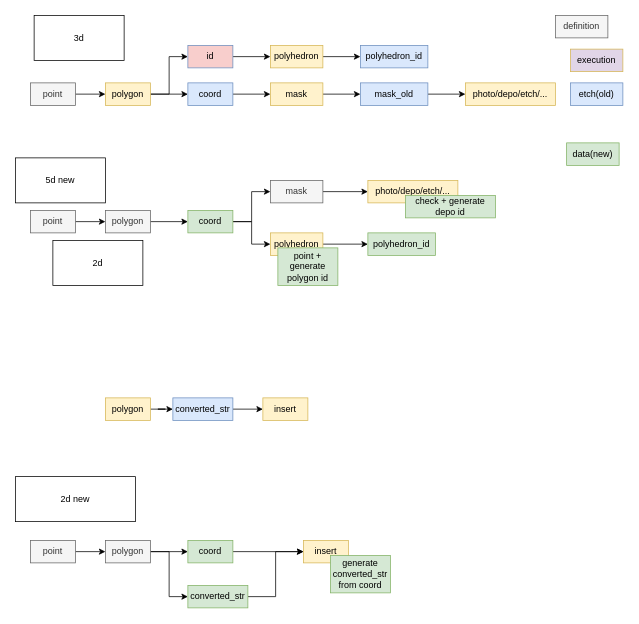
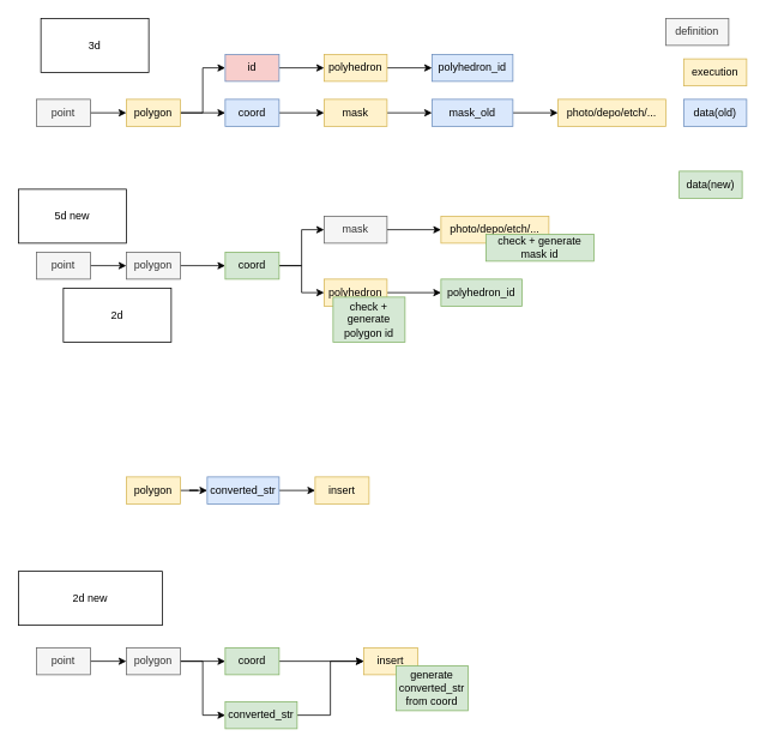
  <mxCell id="0" />
  <mxCell id="1" parent="0" />
  <mxCell id="2" style="edgeStyle=orthogonalEdgeStyle;rounded=0;orthogonalLoop=1;jettySize=auto;html=1;entryX=0;entryY=0.5;entryDx=0;entryDy=0;" parent="1" source="3" target="6" edge="1"><mxGeometry relative="1" as="geometry" /></mxCell>
  <mxCell id="3" value="point" style="rounded=0;whiteSpace=wrap;html=1;fillColor=#f5f5f5;fontColor=#333333;strokeColor=#666666;" parent="1" vertex="1"><mxGeometry x="40" y="110" width="60" height="30" as="geometry" /></mxCell>
  <mxCell id="4" style="edgeStyle=orthogonalEdgeStyle;rounded=0;orthogonalLoop=1;jettySize=auto;html=1;entryX=0;entryY=0.5;entryDx=0;entryDy=0;" parent="1" source="6" target="10" edge="1"><mxGeometry relative="1" as="geometry" /></mxCell>
  <mxCell id="5" style="edgeStyle=orthogonalEdgeStyle;rounded=0;orthogonalLoop=1;jettySize=auto;html=1;exitX=1;exitY=0.5;exitDx=0;exitDy=0;entryX=0;entryY=0.5;entryDx=0;entryDy=0;" parent="1" source="6" target="8" edge="1"><mxGeometry relative="1" as="geometry" /></mxCell>
  <mxCell id="6" value="polygon" style="rounded=0;whiteSpace=wrap;html=1;fillColor=#fff2cc;strokeColor=#d6b656;" parent="1" vertex="1"><mxGeometry x="140" y="110" width="60" height="30" as="geometry" /></mxCell>
  <mxCell id="7" style="edgeStyle=orthogonalEdgeStyle;rounded=0;orthogonalLoop=1;jettySize=auto;html=1;entryX=0;entryY=0.5;entryDx=0;entryDy=0;" parent="1" source="8" target="12" edge="1"><mxGeometry relative="1" as="geometry" /></mxCell>
  <mxCell id="8" value="id" style="rounded=0;whiteSpace=wrap;html=1;fillColor=#f8cecc;strokeColor=#6c8ebf;" parent="1" vertex="1"><mxGeometry x="250" y="60" width="60" height="30" as="geometry" /></mxCell>
  <mxCell id="9" style="edgeStyle=orthogonalEdgeStyle;rounded=0;orthogonalLoop=1;jettySize=auto;html=1;exitX=1;exitY=0.5;exitDx=0;exitDy=0;entryX=0;entryY=0.5;entryDx=0;entryDy=0;" parent="1" source="10" target="14" edge="1"><mxGeometry relative="1" as="geometry" /></mxCell>
  <mxCell id="10" value="coord" style="rounded=0;whiteSpace=wrap;html=1;fillColor=#dae8fc;strokeColor=#6c8ebf;" parent="1" vertex="1"><mxGeometry x="250" y="110" width="60" height="30" as="geometry" /></mxCell>
  <mxCell id="11" style="edgeStyle=orthogonalEdgeStyle;rounded=0;orthogonalLoop=1;jettySize=auto;html=1;exitX=1;exitY=0.5;exitDx=0;exitDy=0;entryX=0;entryY=0.5;entryDx=0;entryDy=0;" parent="1" source="12" target="47" edge="1"><mxGeometry relative="1" as="geometry" /></mxCell>
  <mxCell id="12" value="polyhedron" style="rounded=0;whiteSpace=wrap;html=1;fillColor=#fff2cc;strokeColor=#d6b656;" parent="1" vertex="1"><mxGeometry x="360" y="60" width="70" height="30" as="geometry" /></mxCell>
  <mxCell id="13" style="edgeStyle=orthogonalEdgeStyle;rounded=0;orthogonalLoop=1;jettySize=auto;html=1;exitX=1;exitY=0.5;exitDx=0;exitDy=0;entryX=0;entryY=0.5;entryDx=0;entryDy=0;" parent="1" source="14" target="49" edge="1"><mxGeometry relative="1" as="geometry" /></mxCell>
  <mxCell id="14" value="mask" style="rounded=0;whiteSpace=wrap;html=1;fillColor=#fff2cc;strokeColor=#d6b656;" parent="1" vertex="1"><mxGeometry x="360" y="110" width="70" height="30" as="geometry" /></mxCell>
  <mxCell id="15" style="edgeStyle=orthogonalEdgeStyle;rounded=0;orthogonalLoop=1;jettySize=auto;html=1;entryX=0;entryY=0.5;entryDx=0;entryDy=0;" parent="1" source="16" target="18" edge="1"><mxGeometry relative="1" as="geometry" /></mxCell>
  <mxCell id="16" value="point" style="rounded=0;whiteSpace=wrap;html=1;fillColor=#f5f5f5;fontColor=#333333;strokeColor=#666666;" parent="1" vertex="1"><mxGeometry x="40" y="280" width="60" height="30" as="geometry" /></mxCell>
  <mxCell id="17" style="edgeStyle=orthogonalEdgeStyle;rounded=0;orthogonalLoop=1;jettySize=auto;html=1;entryX=0;entryY=0.5;entryDx=0;entryDy=0;" parent="1" source="18" target="21" edge="1"><mxGeometry relative="1" as="geometry" /></mxCell>
  <mxCell id="18" value="polygon" style="rounded=0;whiteSpace=wrap;html=1;fillColor=#f5f5f5;fontColor=#333333;strokeColor=#666666;" parent="1" vertex="1"><mxGeometry x="140" y="280" width="60" height="30" as="geometry" /></mxCell>
  <mxCell id="19" style="edgeStyle=orthogonalEdgeStyle;rounded=0;orthogonalLoop=1;jettySize=auto;html=1;exitX=1;exitY=0.5;exitDx=0;exitDy=0;entryX=0;entryY=0.5;entryDx=0;entryDy=0;" parent="1" source="21" target="23" edge="1"><mxGeometry relative="1" as="geometry" /></mxCell>
  <mxCell id="20" style="edgeStyle=orthogonalEdgeStyle;rounded=0;orthogonalLoop=1;jettySize=auto;html=1;exitX=1;exitY=0.5;exitDx=0;exitDy=0;" parent="1" source="21" target="25" edge="1"><mxGeometry relative="1" as="geometry" /></mxCell>
  <mxCell id="21" value="coord" style="rounded=0;whiteSpace=wrap;html=1;fillColor=#d5e8d4;strokeColor=#82b366;" parent="1" vertex="1"><mxGeometry x="250" y="280" width="60" height="30" as="geometry" /></mxCell>
  <mxCell id="22" style="edgeStyle=orthogonalEdgeStyle;rounded=0;orthogonalLoop=1;jettySize=auto;html=1;entryX=0;entryY=0.5;entryDx=0;entryDy=0;" parent="1" source="23" target="56" edge="1"><mxGeometry relative="1" as="geometry" /></mxCell>
  <mxCell id="23" value="mask" style="rounded=0;whiteSpace=wrap;html=1;fillColor=#f5f5f5;strokeColor=#666666;fontColor=#333333;" parent="1" vertex="1"><mxGeometry x="360" y="240" width="70" height="30" as="geometry" /></mxCell>
  <mxCell id="24" style="edgeStyle=orthogonalEdgeStyle;rounded=0;orthogonalLoop=1;jettySize=auto;html=1;entryX=0;entryY=0.5;entryDx=0;entryDy=0;" parent="1" source="25" target="46" edge="1"><mxGeometry relative="1" as="geometry" /></mxCell>
  <mxCell id="25" value="polyhedron" style="rounded=0;whiteSpace=wrap;html=1;fillColor=#fff2cc;strokeColor=#d6b656;" parent="1" vertex="1"><mxGeometry x="360" y="310" width="70" height="30" as="geometry" /></mxCell>
- <mxCell id="26" value="point + generate polygon id" style="rounded=0;whiteSpace=wrap;html=1;fillColor=#d5e8d4;strokeColor=#82b366;" parent="1" vertex="1"><mxGeometry x="370" y="330" width="80" height="50" as="geometry" /></mxCell>
+ <mxCell id="26" value="check + generate polygon id" style="rounded=0;whiteSpace=wrap;html=1;fillColor=#d5e8d4;strokeColor=#82b366;" parent="1" vertex="1"><mxGeometry x="370" y="330" width="80" height="50" as="geometry" /></mxCell>
  <mxCell id="27" value="3d" style="rounded=0;whiteSpace=wrap;html=1;" parent="1" vertex="1"><mxGeometry x="45" y="20" width="120" height="60" as="geometry" /></mxCell>
  <mxCell id="28" value="5d new" style="rounded=0;whiteSpace=wrap;html=1;" parent="1" vertex="1"><mxGeometry y="210" width="120" height="60" as="geometry" x="20" /></mxCell>
  <mxCell id="29" value="2d" style="rounded=0;whiteSpace=wrap;html=1;" parent="1" vertex="1"><mxGeometry x="70" y="320" width="120" height="60" as="geometry" /></mxCell>
  <mxCell id="30" style="edgeStyle=orthogonalEdgeStyle;rounded=0;orthogonalLoop=1;jettySize=auto;html=1;entryX=0;entryY=0.5;entryDx=0;entryDy=0;" parent="1" source="31" target="34" edge="1"><mxGeometry relative="1" as="geometry" /></mxCell>
  <mxCell id="31" value="polygon" style="rounded=0;whiteSpace=wrap;html=1;fillColor=#fff2cc;strokeColor=#d6b656;" parent="1" vertex="1"><mxGeometry x="140" y="530" width="60" height="30" as="geometry" /></mxCell>
  <mxCell id="32" value="insert" style="rounded=0;whiteSpace=wrap;html=1;fillColor=#fff2cc;strokeColor=#d6b656;" parent="1" vertex="1"><mxGeometry x="350" y="530" width="60" height="30" as="geometry" /></mxCell>
  <mxCell id="33" style="edgeStyle=orthogonalEdgeStyle;rounded=0;orthogonalLoop=1;jettySize=auto;html=1;exitX=1;exitY=0.5;exitDx=0;exitDy=0;entryX=0;entryY=0.5;entryDx=0;entryDy=0;" parent="1" source="34" target="32" edge="1"><mxGeometry relative="1" as="geometry" /></mxCell>
  <mxCell id="34" value="converted_str" style="rounded=0;whiteSpace=wrap;html=1;fillColor=#dae8fc;strokeColor=#6c8ebf;" parent="1" vertex="1"><mxGeometry x="230" y="530" width="80" height="30" as="geometry" /></mxCell>
  <mxCell id="35" value="2d new" style="rounded=0;whiteSpace=wrap;html=1;" parent="1" vertex="1"><mxGeometry x="20" y="635" width="160" height="60" as="geometry" /></mxCell>
  <mxCell id="36" style="edgeStyle=orthogonalEdgeStyle;rounded=0;orthogonalLoop=1;jettySize=auto;html=1;entryX=0;entryY=0.5;entryDx=0;entryDy=0;" parent="1" source="37" target="40" edge="1"><mxGeometry relative="1" as="geometry" /></mxCell>
  <mxCell id="37" value="point" style="rounded=0;whiteSpace=wrap;html=1;fillColor=#f5f5f5;fontColor=#333333;strokeColor=#666666;" parent="1" vertex="1"><mxGeometry x="40" y="720" width="60" height="30" as="geometry" /></mxCell>
  <mxCell id="38" style="edgeStyle=orthogonalEdgeStyle;rounded=0;orthogonalLoop=1;jettySize=auto;html=1;entryX=0;entryY=0.5;entryDx=0;entryDy=0;" parent="1" source="40" target="42" edge="1"><mxGeometry relative="1" as="geometry" /></mxCell>
  <mxCell id="39" style="edgeStyle=orthogonalEdgeStyle;rounded=0;orthogonalLoop=1;jettySize=auto;html=1;entryX=0;entryY=0.5;entryDx=0;entryDy=0;" parent="1" source="40" target="44" edge="1"><mxGeometry relative="1" as="geometry" /></mxCell>
  <mxCell id="40" value="polygon" style="rounded=0;whiteSpace=wrap;html=1;fillColor=#f5f5f5;fontColor=#333333;strokeColor=#666666;" parent="1" vertex="1"><mxGeometry x="140" y="720" width="60" height="30" as="geometry" /></mxCell>
  <mxCell id="41" style="edgeStyle=orthogonalEdgeStyle;rounded=0;orthogonalLoop=1;jettySize=auto;html=1;exitX=1;exitY=0.5;exitDx=0;exitDy=0;entryX=0;entryY=0.5;entryDx=0;entryDy=0;" parent="1" source="42" target="45" edge="1"><mxGeometry relative="1" as="geometry" /></mxCell>
  <mxCell id="42" value="coord" style="rounded=0;whiteSpace=wrap;html=1;fillColor=#d5e8d4;strokeColor=#82b366;" parent="1" vertex="1"><mxGeometry x="250" y="720" width="60" height="30" as="geometry" /></mxCell>
  <mxCell id="43" style="edgeStyle=orthogonalEdgeStyle;rounded=0;orthogonalLoop=1;jettySize=auto;html=1;exitX=1;exitY=0.5;exitDx=0;exitDy=0;entryX=0;entryY=0.5;entryDx=0;entryDy=0;" parent="1" source="44" target="45" edge="1"><mxGeometry relative="1" as="geometry" /></mxCell>
  <mxCell id="44" value="converted_str" style="rounded=0;whiteSpace=wrap;html=1;fillColor=#d5e8d4;strokeColor=#82b366;" parent="1" vertex="1"><mxGeometry x="250" y="780" width="80" height="30" as="geometry" /></mxCell>
  <mxCell id="45" value="insert" style="rounded=0;whiteSpace=wrap;html=1;fillColor=#fff2cc;strokeColor=#d6b656;" parent="1" vertex="1"><mxGeometry x="404" y="720" width="60" height="30" as="geometry" /></mxCell>
  <mxCell id="46" value="polyhedron_id" style="rounded=0;whiteSpace=wrap;html=1;fillColor=#d5e8d4;strokeColor=#82b366;" parent="1" vertex="1"><mxGeometry x="490" y="310" width="90" height="30" as="geometry" /></mxCell>
  <mxCell id="47" value="polyhedron_id" style="rounded=0;whiteSpace=wrap;html=1;fillColor=#dae8fc;strokeColor=#6c8ebf;" parent="1" vertex="1"><mxGeometry x="480" y="60" width="90" height="30" as="geometry" /></mxCell>
  <mxCell id="48" style="edgeStyle=orthogonalEdgeStyle;rounded=0;orthogonalLoop=1;jettySize=auto;html=1;exitX=1;exitY=0.5;exitDx=0;exitDy=0;" parent="1" source="49" target="50" edge="1"><mxGeometry relative="1" as="geometry" /></mxCell>
  <mxCell id="49" value="mask_old" style="rounded=0;whiteSpace=wrap;html=1;fillColor=#dae8fc;strokeColor=#6c8ebf;" parent="1" vertex="1"><mxGeometry x="480" y="110" width="90" height="30" as="geometry" /></mxCell>
  <mxCell id="50" value="photo/depo/etch/..." style="rounded=0;whiteSpace=wrap;html=1;fillColor=#fff2cc;strokeColor=#d6b656;" parent="1" vertex="1"><mxGeometry x="620" y="110" width="120" height="30" as="geometry" /></mxCell>
  <mxCell id="51" value="generate converted_str from coord" style="rounded=0;whiteSpace=wrap;html=1;fillColor=#d5e8d4;strokeColor=#82b366;" parent="1" vertex="1"><mxGeometry x="440" y="740" width="80" height="50" as="geometry" /></mxCell>
  <mxCell id="52" value="definition" style="rounded=0;whiteSpace=wrap;html=1;fillColor=#f5f5f5;fontColor=#333333;strokeColor=#666666;" parent="1" vertex="1"><mxGeometry x="740" y="20" width="70" height="30" as="geometry" /></mxCell>
- <mxCell id="53" value="execution" style="rounded=0;whiteSpace=wrap;html=1;fillColor=#e1d5e7;strokeColor=#d6b656;" parent="1" vertex="1"><mxGeometry x="760" y="65" width="70" height="30" as="geometry" /></mxCell>
+ <mxCell id="53" value="execution" style="rounded=0;whiteSpace=wrap;html=1;fillColor=#fff2cc;strokeColor=#d6b656;" parent="1" vertex="1"><mxGeometry x="760" y="65" width="70" height="30" as="geometry" /></mxCell>
  <mxCell id="54" value="data(new)" style="rounded=0;whiteSpace=wrap;html=1;fillColor=#d5e8d4;strokeColor=#82b366;" parent="1" vertex="1"><mxGeometry x="755" y="190" width="70" height="30" as="geometry" /></mxCell>
- <mxCell id="55" value="etch(old)" style="rounded=0;whiteSpace=wrap;html=1;fillColor=#dae8fc;strokeColor=#6c8ebf;" parent="1" vertex="1"><mxGeometry x="760" y="110" width="70" height="30" as="geometry" /></mxCell>
+ <mxCell id="55" value="data(old)" style="rounded=0;whiteSpace=wrap;html=1;fillColor=#dae8fc;strokeColor=#6c8ebf;" parent="1" vertex="1"><mxGeometry x="760" y="110" width="70" height="30" as="geometry" /></mxCell>
  <mxCell id="56" value="photo/depo/etch/..." style="rounded=0;whiteSpace=wrap;html=1;fillColor=#fff2cc;strokeColor=#d6b656;" parent="1" vertex="1"><mxGeometry x="490" y="240" width="120" height="30" as="geometry" /></mxCell>
- <mxCell id="57" value="check + generate depo id" style="rounded=0;whiteSpace=wrap;html=1;fillColor=#d5e8d4;strokeColor=#82b366;" parent="1" vertex="1"><mxGeometry x="540" y="260" width="120" height="30" as="geometry" /></mxCell>
+ <mxCell id="57" value="check + generate mask id" style="rounded=0;whiteSpace=wrap;html=1;fillColor=#d5e8d4;strokeColor=#82b366;" parent="1" vertex="1"><mxGeometry x="540" y="260" width="120" height="30" as="geometry" /></mxCell>
